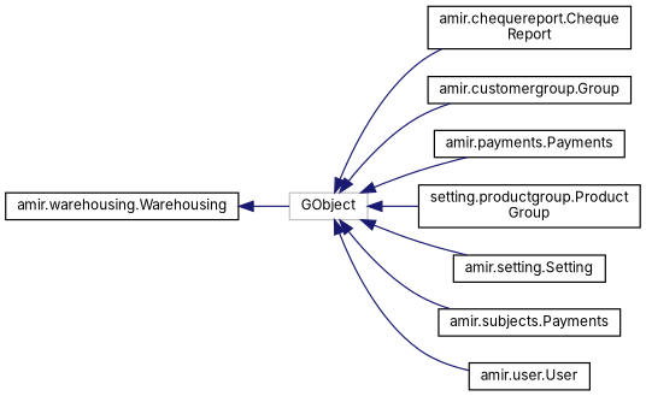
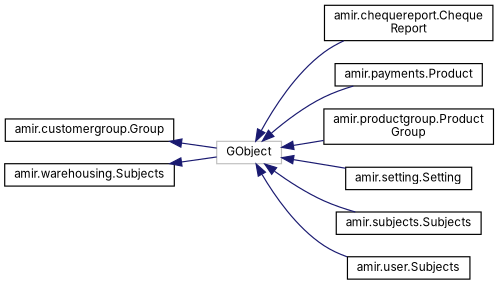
  digraph {
    fontname=Inter
    rankdir=LR
    node [color=black fillcolor=white fontname=Inter fontsize=10 shape=record style=filled]
    edge [color=midnightblue dir=back fontname=Inter fontsize=10 labelfontname="FreeSans.ttf" labelfontsize=10 style=solid]
    n1 [color=grey75 height=0.2 label=GObject width=0.4]
    n2 [height=0.2 label="amir.chequereport.Cheque\lReport" width=0.4]
    n3 [height=0.2 label="amir.customergroup.Group" width=0.4]
-   n4 [height=0.2 label="amir.payments.Payments" width=0.4]
-   n5 [height=0.2 label="setting.productgroup.Product\lGroup" width=0.4]
+   n4 [height=0.2 label="amir.payments.Product" width=0.4]
+   n5 [height=0.2 label="amir.productgroup.Product\lGroup" width=0.4]
    n6 [height=0.2 label="amir.setting.Setting" width=0.4]
-   n7 [height=0.2 label="amir.subjects.Payments" width=0.4]
-   n8 [height=0.2 label="amir.user.User" width=0.4]
-   n9 [height=0.2 label="amir.warehousing.Warehousing" width=0.4]
+   n7 [height=0.2 label="amir.subjects.Subjects" width=0.4]
+   n8 [height=0.2 label="amir.user.Subjects" width=0.4]
+   n9 [height=0.2 label="amir.warehousing.Subjects" width=0.4]
    n1 -> n2
-   n1 -> n3
+   n3 -> n1
    n1 -> n4
    n1 -> n5
    n1 -> n6
    n1 -> n7
    n1 -> n8
    n9 -> n1
  }
